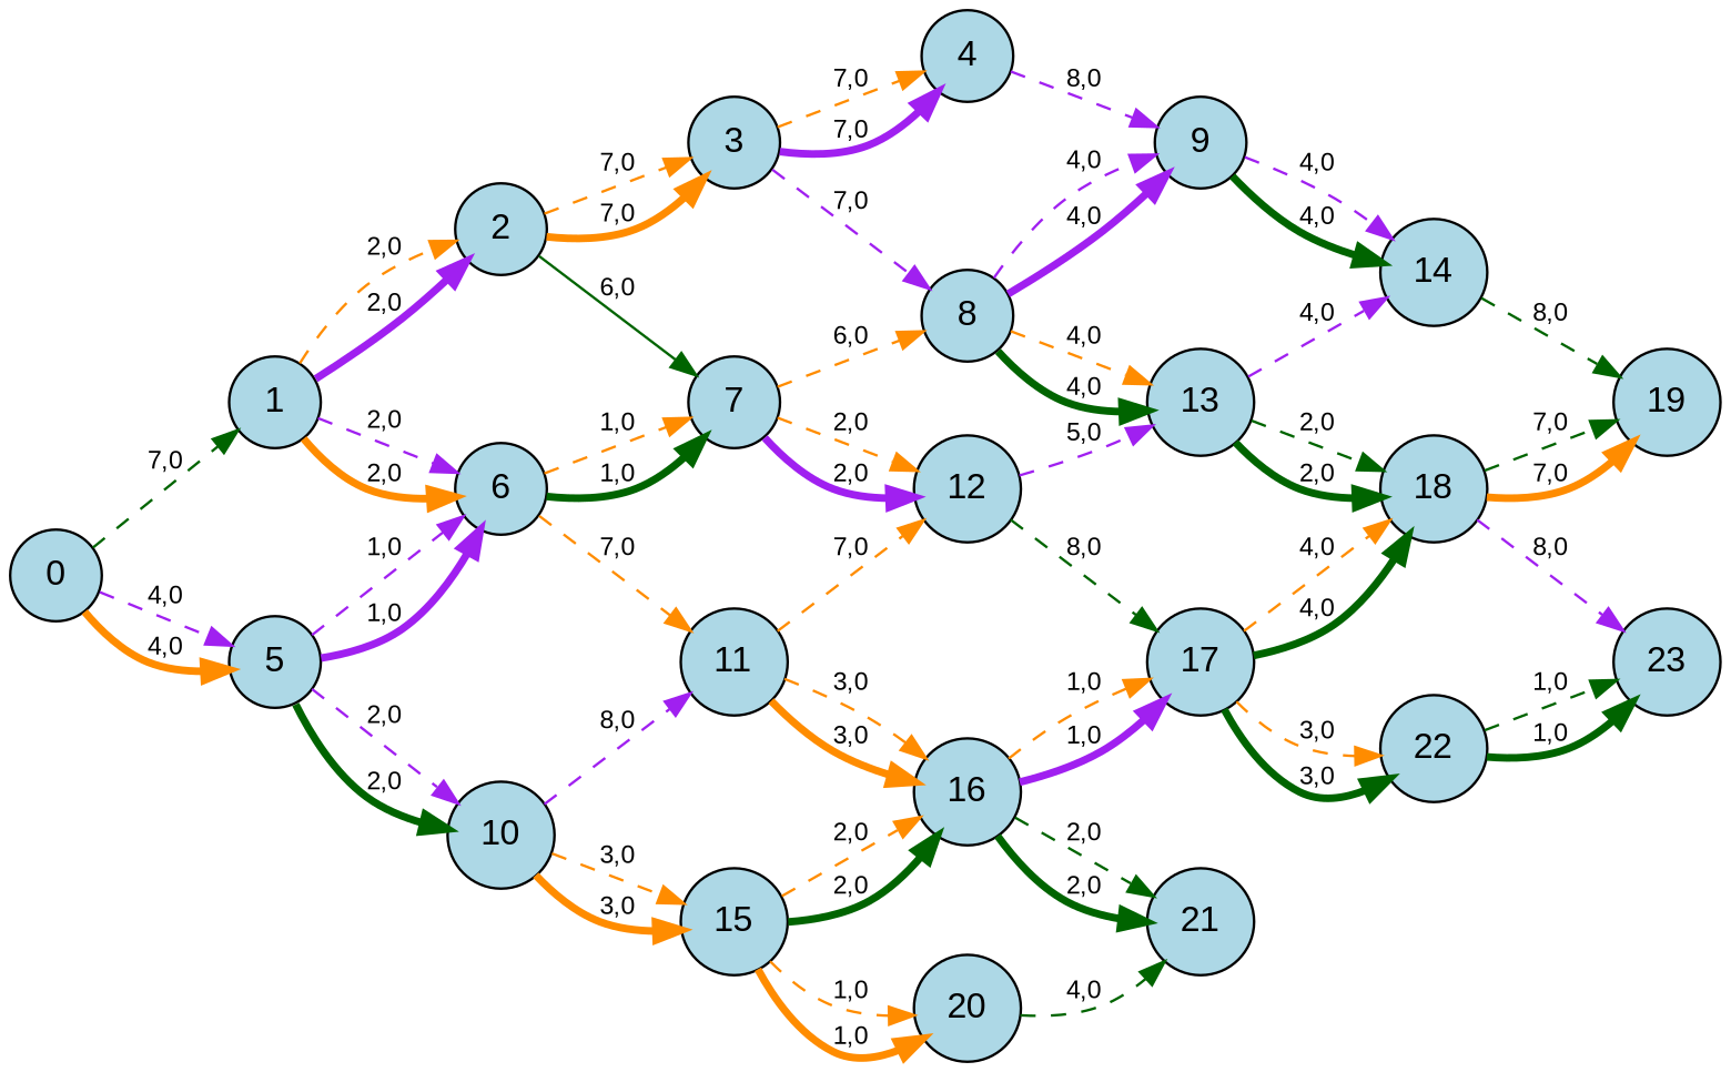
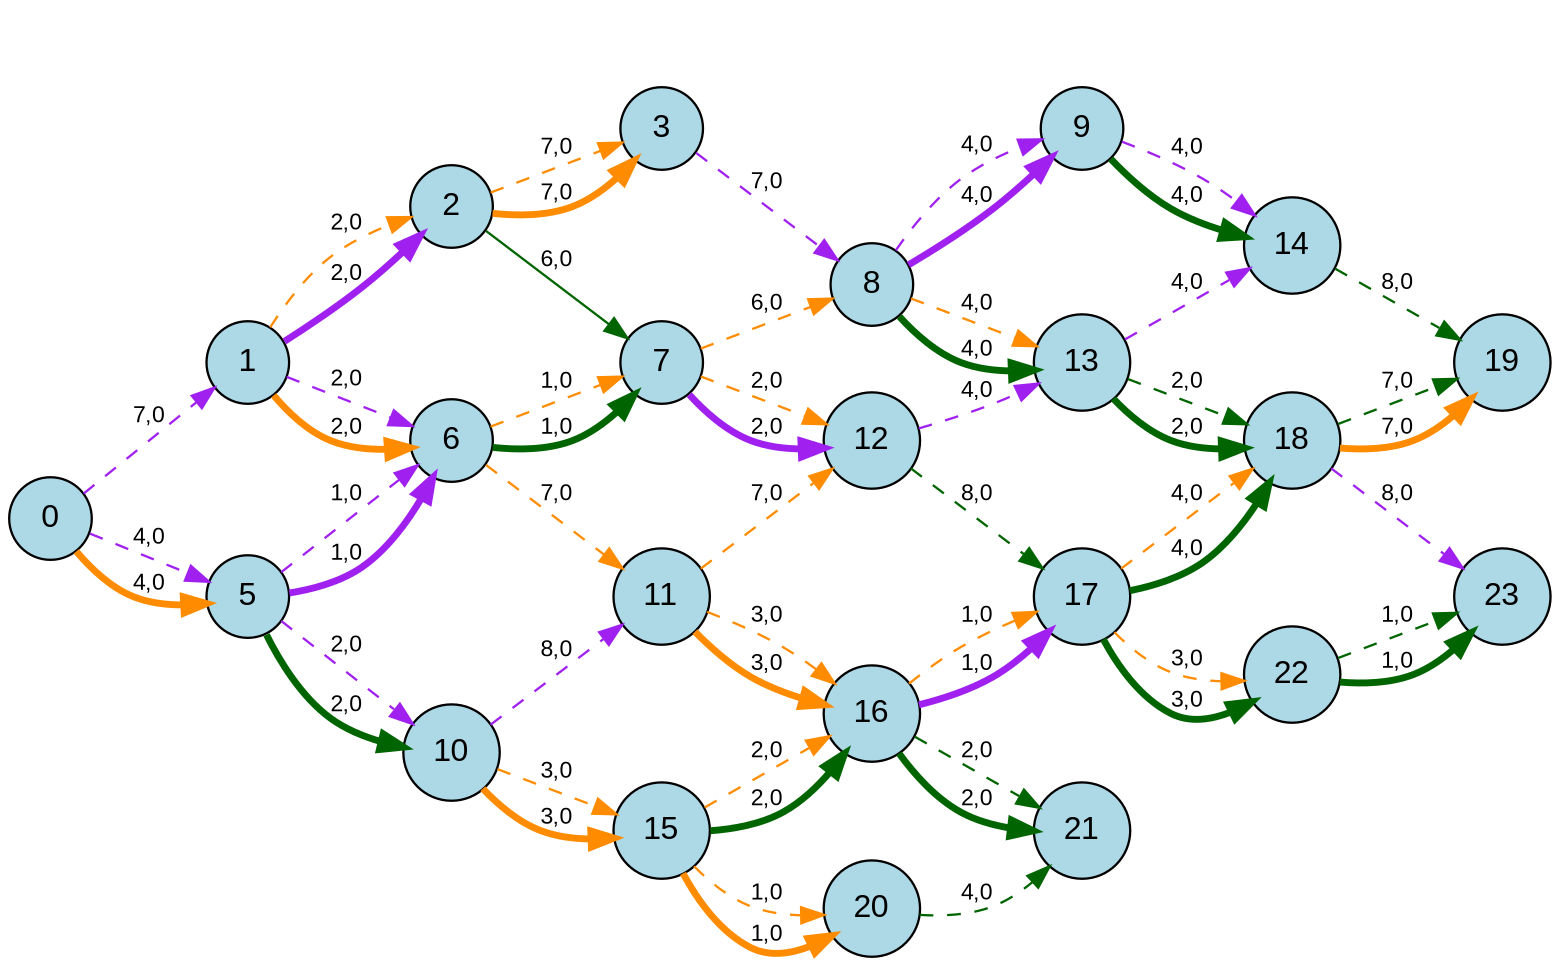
  digraph {
    rankdir=LR
    node [fillcolor=lightblue fontname=Arial shape=circle style=filled]
    edge [color=darkorange fontname=Arial fontsize=10 penwidth=1 style=dashed]
    0
    1
    5
    2
    6
    10
    3
    7
    11
    15
-   4
    8
    12
    16
    9
    13
    17
    14
    18
    19
    20
    21
    22
    23
-   0 -> 1 [color=darkgreen label="7,0"]
+   0 -> 1 [color=purple label="7,0"]
    0 -> 5 [color=purple label="4,0"]
    0 -> 5 [label="4,0" penwidth=3.0 style=solid]
    1 -> 2 [label="2,0"]
    1 -> 2 [color=purple label="2,0" penwidth=3.0 style=solid]
    1 -> 6 [color=purple label="2,0"]
    1 -> 6 [label="2,0" penwidth=3.0 style=solid]
    5 -> 6 [color=purple label="1,0"]
    5 -> 6 [color=purple label="1,0" penwidth=3.0 style=solid]
    5 -> 10 [color=purple label="2,0"]
    5 -> 10 [color=darkgreen label="2,0" penwidth=3.0 style=solid]
    2 -> 3 [label="7,0"]
    2 -> 3 [label="7,0" penwidth=3.0 style=solid]
    2 -> 7 [color=darkgreen label="6,0" style=solid]
    6 -> 7 [label="1,0"]
    6 -> 7 [color=darkgreen label="1,0" penwidth=3.0 style=solid]
    6 -> 11 [label="7,0"]
    10 -> 11 [color=purple label="8,0"]
    10 -> 15 [label="3,0"]
    10 -> 15 [label="3,0" penwidth=3.0 style=solid]
-   3 -> 4 [label="7,0"]
-   3 -> 4 [color=purple label="7,0" penwidth=3.0 style=solid]
    3 -> 8 [color=purple label="7,0"]
    7 -> 8 [label="6,0"]
    7 -> 12 [label="2,0"]
    7 -> 12 [color=purple label="2,0" penwidth=3.0 style=solid]
    11 -> 12 [label="7,0"]
    11 -> 16 [label="3,0"]
    11 -> 16 [label="3,0" penwidth=3.0 style=solid]
    15 -> 16 [label="2,0"]
    15 -> 16 [color=darkgreen label="2,0" penwidth=3.0 style=solid]
    15 -> 20 [label="1,0"]
    15 -> 20 [label="1,0" penwidth=3.0 style=solid]
-   4 -> 9 [color=purple label="8,0"]
    8 -> 9 [color=purple label="4,0"]
    8 -> 9 [color=purple label="4,0" penwidth=3.0 style=solid]
    8 -> 13 [label="4,0"]
    8 -> 13 [color=darkgreen label="4,0" penwidth=3.0 style=solid]
-   12 -> 13 [color=purple label="5,0"]
+   12 -> 13 [color=purple label="4,0"]
    12 -> 17 [color=darkgreen label="8,0"]
    16 -> 17 [label="1,0"]
    16 -> 17 [color=purple label="1,0" penwidth=3.0 style=solid]
    16 -> 21 [color=darkgreen label="2,0"]
    16 -> 21 [color=darkgreen label="2,0" penwidth=3.0 style=solid]
    9 -> 14 [color=purple label="4,0"]
    9 -> 14 [color=darkgreen label="4,0" penwidth=3.0 style=solid]
    13 -> 14 [color=purple label="4,0"]
    13 -> 18 [color=darkgreen label="2,0"]
    13 -> 18 [color=darkgreen label="2,0" penwidth=3.0 style=solid]
    17 -> 18 [label="4,0"]
    17 -> 18 [color=darkgreen label="4,0" penwidth=3.0 style=solid]
    17 -> 22 [label="3,0"]
    17 -> 22 [color=darkgreen label="3,0" penwidth=3.0 style=solid]
    14 -> 19 [color=darkgreen label="8,0"]
    18 -> 19 [color=darkgreen label="7,0"]
    18 -> 19 [label="7,0" penwidth=3.0 style=solid]
    18 -> 23 [color=purple label="8,0"]
    20 -> 21 [color=darkgreen label="4,0"]
    22 -> 23 [color=darkgreen label="1,0"]
    22 -> 23 [color=darkgreen label="1,0" penwidth=3.0 style=solid]
  }
